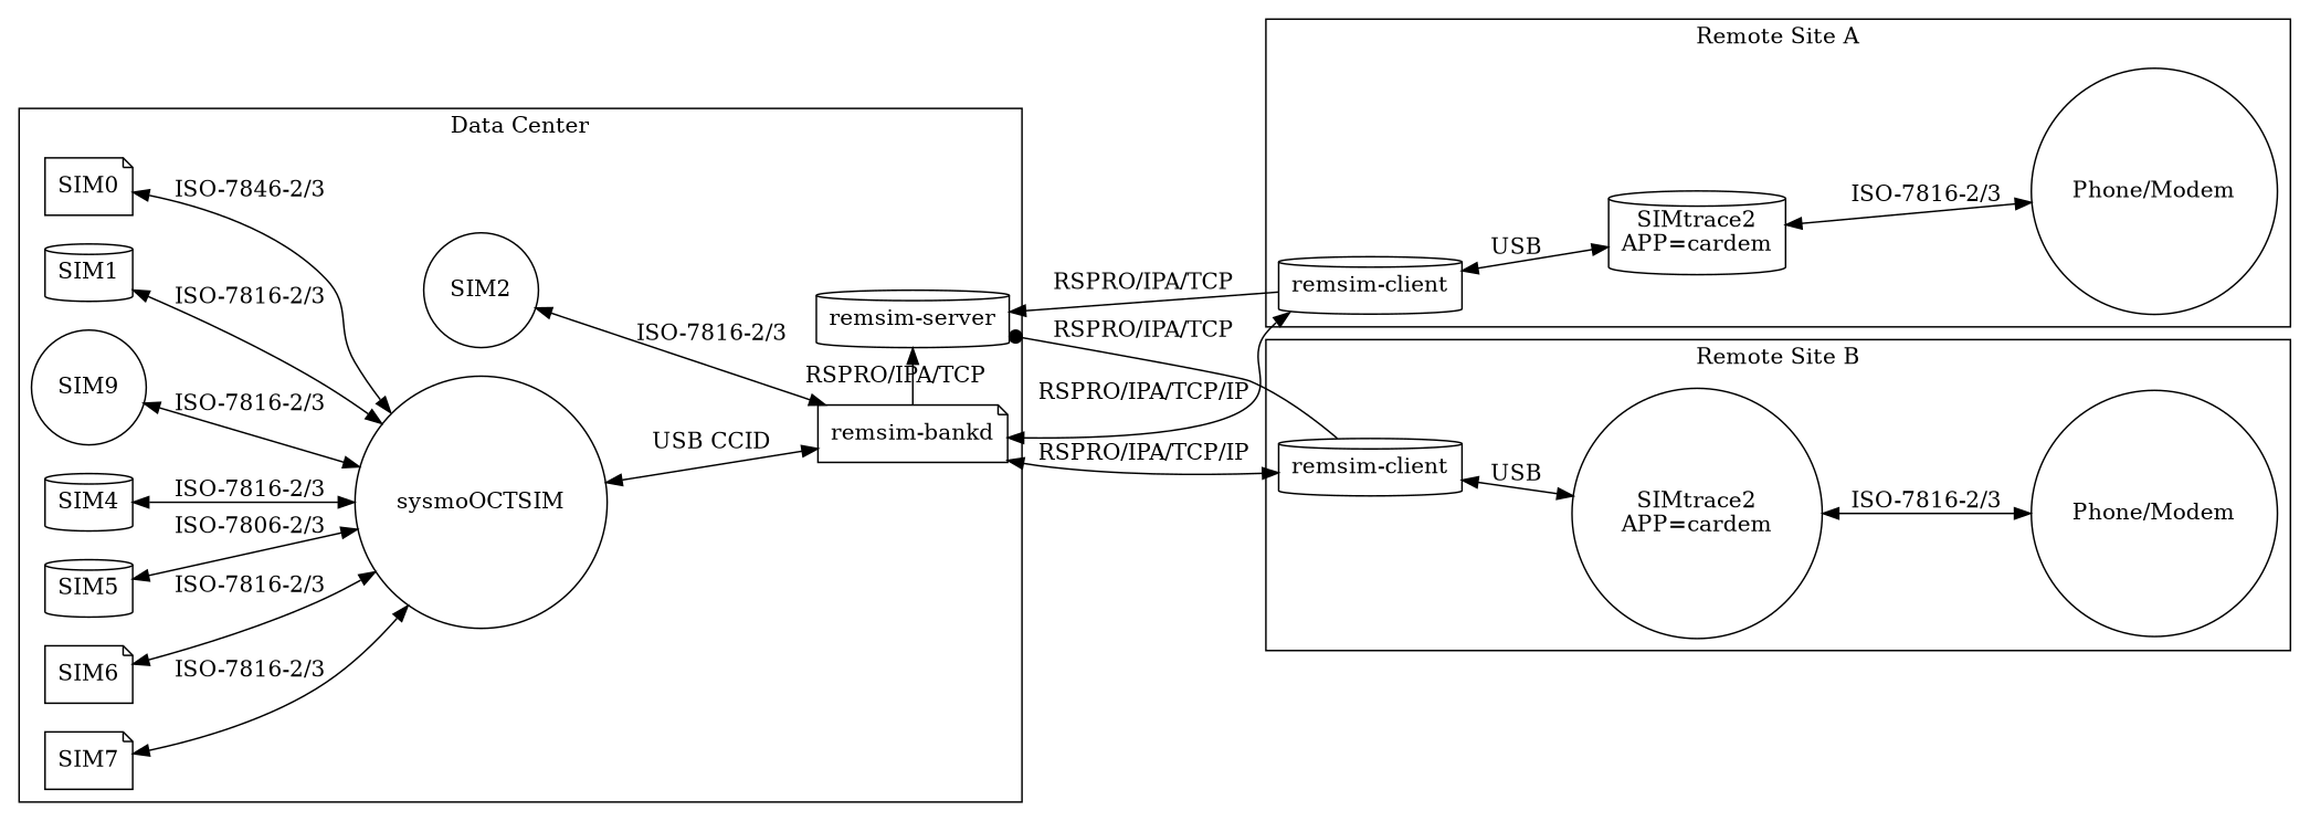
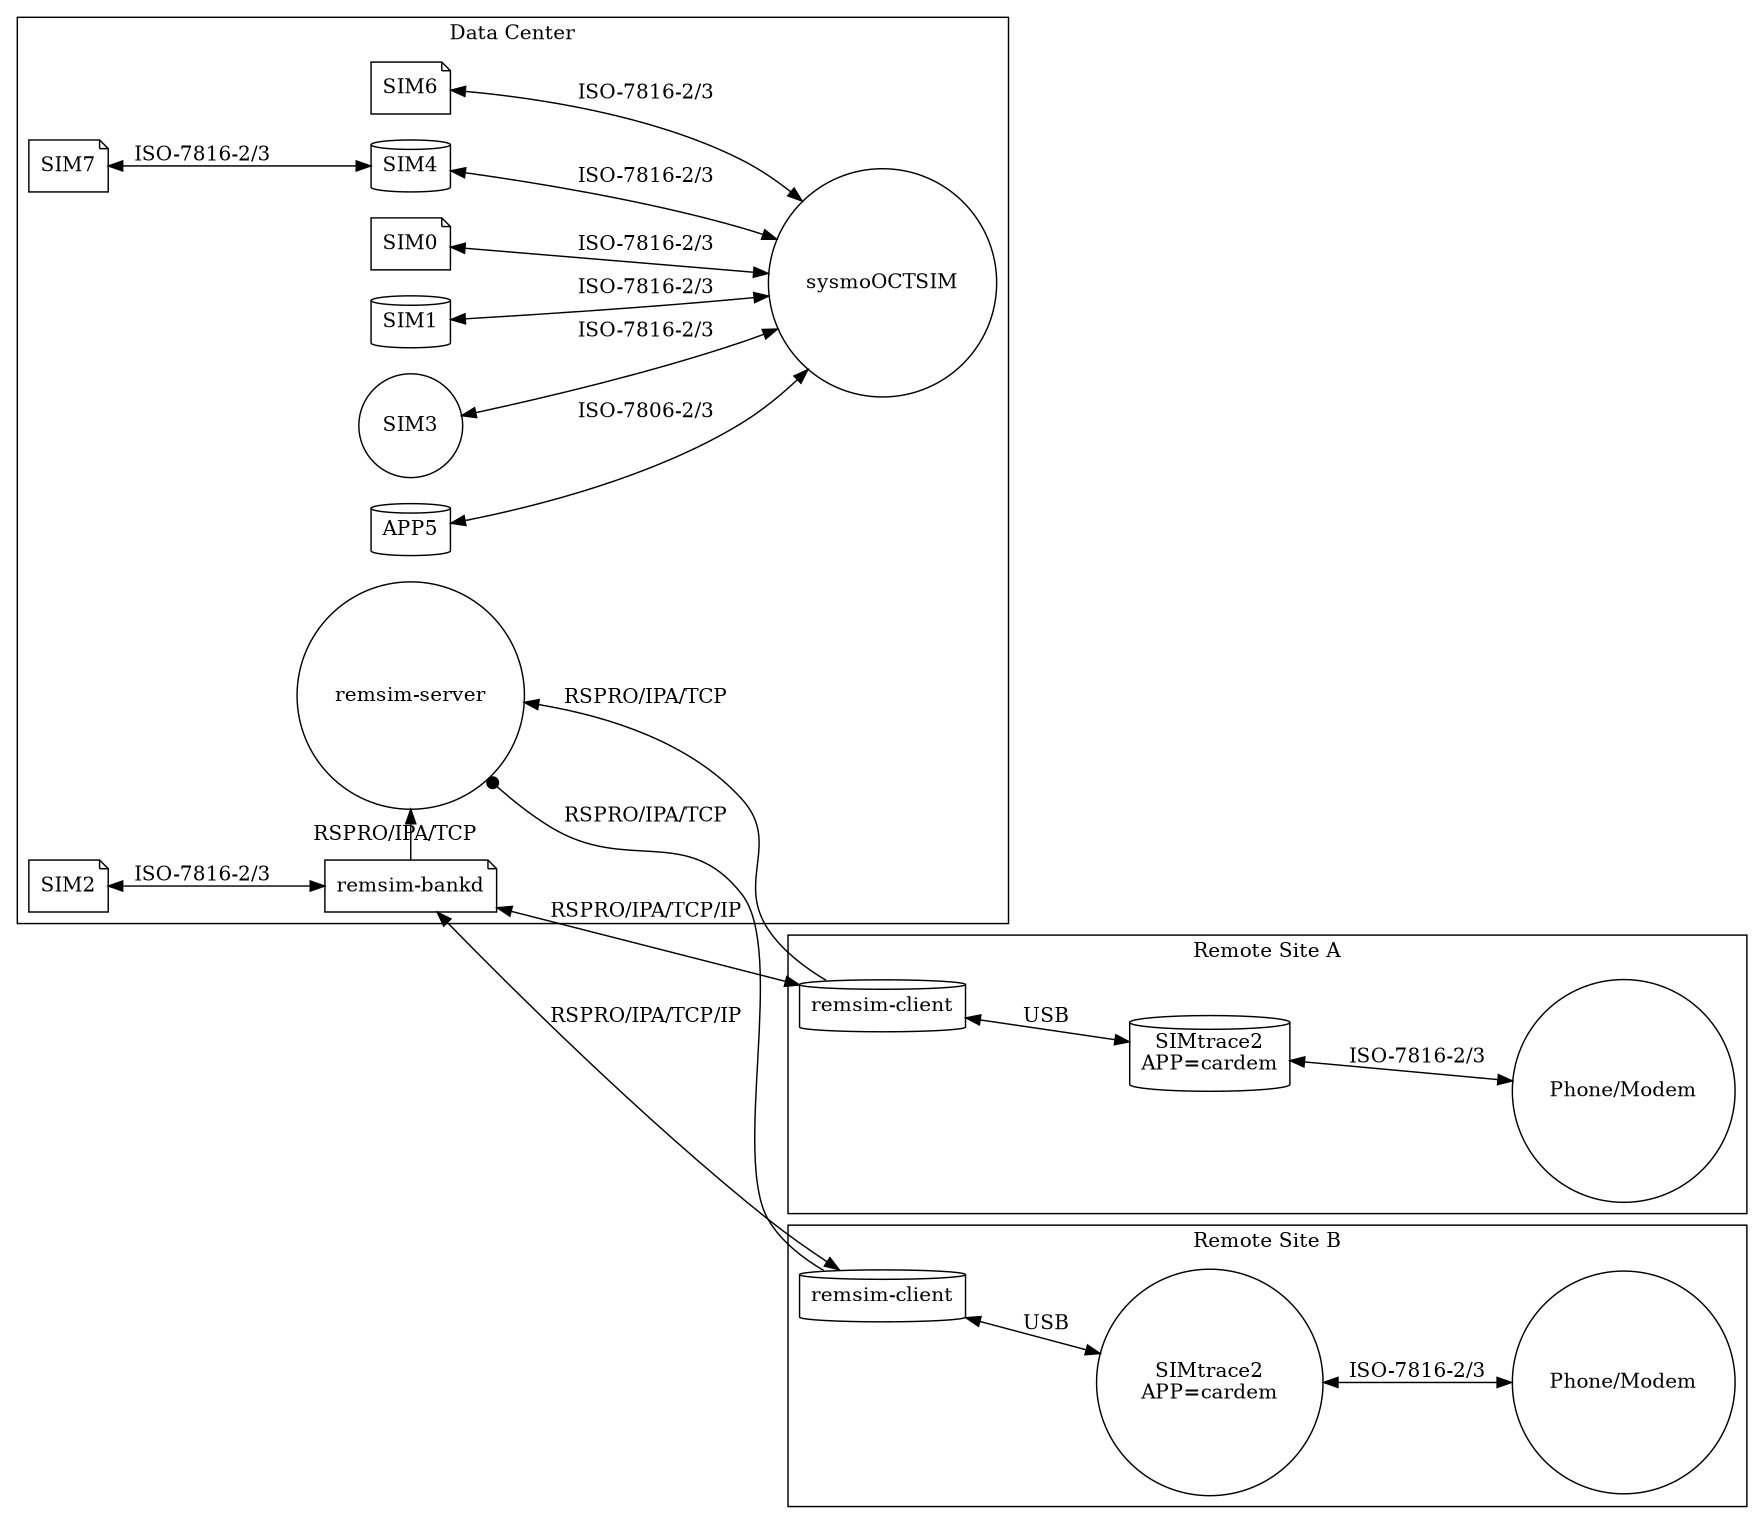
  digraph {
    rankdir=LR
    node [shape=cylinder]
    edge [dir=both]
    n1 [label="remsim-bankd" shape=note]
-   n2 [label="remsim-server"]
+   n2 [label="remsim-server" shape=circle]
    SIM0 [shape=note]
    sysmoOCTSIM [shape=circle]
    SIM1
-   SIM2 [shape=circle]
-   SIM3 [shape=circle label=SIM9]
+   SIM2 [shape=note]
+   SIM3 [shape=circle]
    SIM4
-   SIM5
+   SIM5 [label=APP5]
    SIM6 [shape=note]
    SIM7 [shape=note]
    n12 [label="remsim-client"]
    n13 [label="SIMtrace2\nAPP=cardem"]
    n14 [label="Phone/Modem" shape=circle]
    n15 [label="remsim-client"]
    n16 [label="SIMtrace2\nAPP=cardem" shape=circle]
    n17 [label="Phone/Modem" shape=circle]
    subgraph cluster_1 {
      label="Data Center"
      SIM0
      sysmoOCTSIM
      SIM1
      SIM2
      SIM3
      SIM4
      SIM5
      SIM6
      SIM7
      subgraph sub_2 {
        label="Data Center"
        rank=same
        n1
        n2
      }
    }
    subgraph cluster_3 {
      label="Remote Site A"
      n12
      n13
      n14
    }
    subgraph cluster_4 {
      label="Remote Site B"
      n15
      n16
      n17
    }
    n1 -> n2 [arrowhead=normal label="RSPRO/IPA/TCP" dir=""]
    n1 -> n12 [label="RSPRO/IPA/TCP/IP"]
    n1 -> n15 [label="RSPRO/IPA/TCP/IP"]
-   SIM0 -> sysmoOCTSIM [label="ISO-7846-2/3"]
-   sysmoOCTSIM -> n1 [label="USB CCID"]
+   SIM0 -> sysmoOCTSIM [label="ISO-7816-2/3"]
    SIM1 -> sysmoOCTSIM [label="ISO-7816-2/3"]
    SIM2 -> n1 [label="ISO-7816-2/3"]
    SIM3 -> sysmoOCTSIM [label="ISO-7816-2/3"]
    SIM4 -> sysmoOCTSIM [label="ISO-7816-2/3"]
    SIM5 -> sysmoOCTSIM [label="ISO-7806-2/3"]
    SIM6 -> sysmoOCTSIM [label="ISO-7816-2/3"]
-   SIM7 -> sysmoOCTSIM [label="ISO-7816-2/3"]
+   SIM7 -> SIM4 [label="ISO-7816-2/3"]
    n12 -> n2 [arrowhead=normal label="RSPRO/IPA/TCP" dir=""]
    n12 -> n13 [label=USB]
    n13 -> n14 [label="ISO-7816-2/3"]
    n15 -> n2 [arrowhead=dot label="RSPRO/IPA/TCP" dir=""]
    n15 -> n16 [label=USB]
    n16 -> n17 [label="ISO-7816-2/3"]
  }
